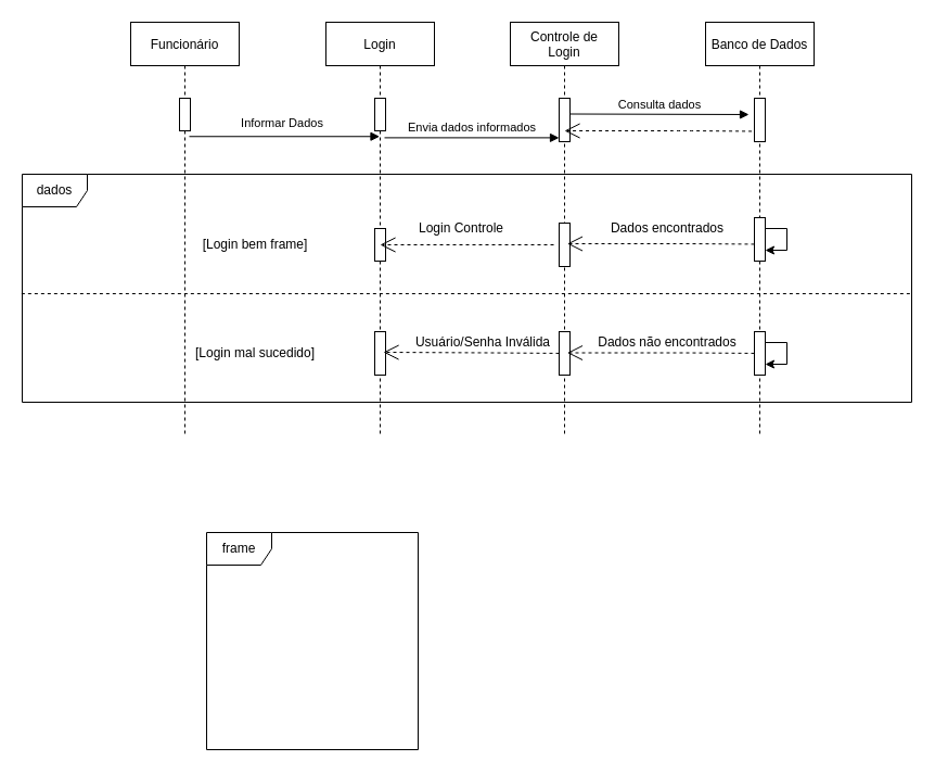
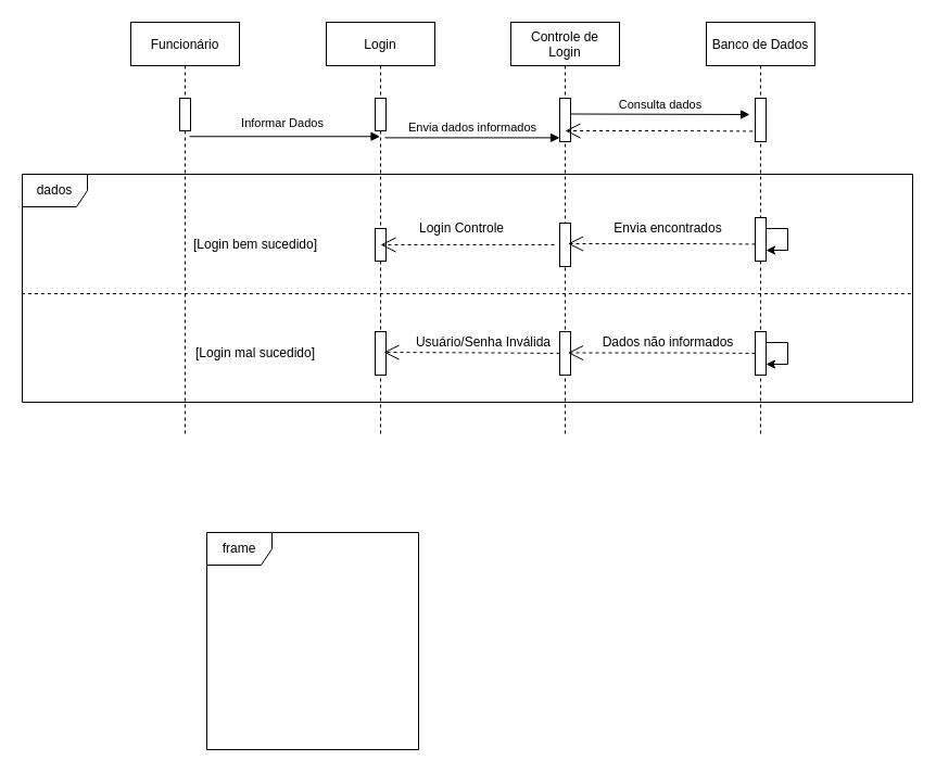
  <mxCell id="0" />
  <mxCell id="1" parent="0" />
  <mxCell id="2" value="Funcionário" style="shape=umlLifeline;perimeter=lifelinePerimeter;container=1;collapsible=0;recursiveResize=0;rounded=0;shadow=0;strokeWidth=1;" parent="1" vertex="1"><mxGeometry x="120" y="20" width="100" height="380" as="geometry" /></mxCell>
  <mxCell id="3" value="" style="points=[];perimeter=orthogonalPerimeter;rounded=0;shadow=0;strokeWidth=1;" parent="2" vertex="1"><mxGeometry x="45" y="70" width="10" height="30" as="geometry" /></mxCell>
  <mxCell id="4" value="Login" style="shape=umlLifeline;perimeter=lifelinePerimeter;container=1;collapsible=0;recursiveResize=0;rounded=0;shadow=0;strokeWidth=1;" parent="1" vertex="1"><mxGeometry x="300" y="20" width="100" height="380" as="geometry" /></mxCell>
  <mxCell id="5" value="" style="points=[];perimeter=orthogonalPerimeter;rounded=0;shadow=0;strokeWidth=1;" parent="4" vertex="1"><mxGeometry x="45" y="70" width="10" height="30" as="geometry" /></mxCell>
  <mxCell id="6" value="" style="points=[];perimeter=orthogonalPerimeter;rounded=0;shadow=0;strokeWidth=1;" vertex="1" parent="4"><mxGeometry x="45" y="190" width="10" height="30" as="geometry" /></mxCell>
  <mxCell id="7" value="Informar Dados" style="verticalAlign=bottom;endArrow=block;shadow=0;strokeWidth=1;exitX=0.54;exitY=0.277;exitDx=0;exitDy=0;exitPerimeter=0;" parent="1" source="2" target="4" edge="1"><mxGeometry x="-0.02" y="3" relative="1" as="geometry"><mxPoint x="275" y="100" as="sourcePoint" /><mxPoint as="offset" /></mxGeometry></mxCell>
  <mxCell id="8" value="Controle de &#10;Login" style="shape=umlLifeline;perimeter=lifelinePerimeter;container=1;collapsible=0;recursiveResize=0;rounded=0;shadow=0;strokeWidth=1;" parent="1" vertex="1"><mxGeometry x="470" y="20" width="100" height="380" as="geometry" /></mxCell>
  <mxCell id="9" value="" style="points=[];perimeter=orthogonalPerimeter;rounded=0;shadow=0;strokeWidth=1;" parent="8" vertex="1"><mxGeometry x="45" y="70" width="10" height="40" as="geometry" /></mxCell>
  <mxCell id="10" value="" style="points=[];perimeter=orthogonalPerimeter;rounded=0;shadow=0;strokeWidth=1;" vertex="1" parent="8"><mxGeometry x="45" y="285" width="10" height="40" as="geometry" /></mxCell>
  <mxCell id="11" value="Banco de Dados" style="shape=umlLifeline;perimeter=lifelinePerimeter;container=1;collapsible=0;recursiveResize=0;rounded=0;shadow=0;strokeWidth=1;" parent="1" vertex="1"><mxGeometry x="650" y="20" width="100" height="380" as="geometry" /></mxCell>
  <mxCell id="12" value="" style="points=[];perimeter=orthogonalPerimeter;rounded=0;shadow=0;strokeWidth=1;" parent="11" vertex="1"><mxGeometry x="45" y="70" width="10" height="40" as="geometry" /></mxCell>
  <mxCell id="13" value="Consulta dados" style="verticalAlign=bottom;endArrow=block;shadow=0;strokeWidth=1;exitX=0.54;exitY=0.28;exitDx=0;exitDy=0;exitPerimeter=0;" edge="1" parent="11"><mxGeometry relative="1" as="geometry"><mxPoint x="-125" y="84.5" as="sourcePoint" /><mxPoint x="40" y="85" as="targetPoint" /></mxGeometry></mxCell>
  <mxCell id="14" value="Envia dados informados" style="verticalAlign=bottom;endArrow=block;shadow=0;strokeWidth=1;exitX=0.54;exitY=0.28;exitDx=0;exitDy=0;exitPerimeter=0;" parent="1" source="4" target="9" edge="1"><mxGeometry relative="1" as="geometry"><mxPoint x="360" y="105" as="sourcePoint" /><mxPoint x="510" y="140" as="targetPoint" /></mxGeometry></mxCell>
  <mxCell id="15" value="frame" style="shape=umlFrame;whiteSpace=wrap;html=1;pointerEvents=0;" vertex="1" parent="1"><mxGeometry x="190" y="490" width="195" height="200" as="geometry" /></mxCell>
  <mxCell id="16" value="" style="endArrow=open;endSize=12;dashed=1;html=1;exitX=-0.243;exitY=0.809;exitDx=0;exitDy=0;exitPerimeter=0;" edge="1" parent="1"><mxGeometry width="160" relative="1" as="geometry"><mxPoint x="692.57" y="120.44" as="sourcePoint" /><mxPoint x="520" y="120" as="targetPoint" /><Array as="points"><mxPoint x="630" y="120" /></Array></mxGeometry></mxCell>
  <mxCell id="17" value="dados" style="shape=umlFrame;whiteSpace=wrap;html=1;pointerEvents=0;" vertex="1" parent="1"><mxGeometry x="20" y="160" width="820" height="210" as="geometry" /></mxCell>
  <mxCell id="18" value="" style="endArrow=none;dashed=1;html=1;rounded=0;entryX=-0.003;entryY=0.524;entryDx=0;entryDy=0;entryPerimeter=0;exitX=0.998;exitY=0.524;exitDx=0;exitDy=0;exitPerimeter=0;" edge="1" parent="1" source="17" target="17"><mxGeometry width="50" height="50" relative="1" as="geometry"><mxPoint x="750" y="270" as="sourcePoint" /><mxPoint x="450" y="160" as="targetPoint" /><Array as="points" /></mxGeometry></mxCell>
- <mxCell id="19" value="[Login bem frame]" style="text;html=1;strokeColor=none;fillColor=none;align=center;verticalAlign=middle;whiteSpace=wrap;rounded=0;" vertex="1" parent="1"><mxGeometry x="170" y="210" width="130" height="30" as="geometry" /></mxCell>
+ <mxCell id="19" value="[Login bem sucedido]" style="text;html=1;strokeColor=none;fillColor=none;align=center;verticalAlign=middle;whiteSpace=wrap;rounded=0;" vertex="1" parent="1"><mxGeometry x="170" y="210" width="130" height="30" as="geometry" /></mxCell>
  <mxCell id="20" value="[Login mal sucedido]" style="text;html=1;strokeColor=none;fillColor=none;align=center;verticalAlign=middle;whiteSpace=wrap;rounded=0;" vertex="1" parent="1"><mxGeometry x="170" y="310" width="130" height="30" as="geometry" /></mxCell>
  <mxCell id="21" value="" style="points=[];perimeter=orthogonalPerimeter;rounded=0;shadow=0;strokeWidth=1;" vertex="1" parent="1"><mxGeometry x="695" y="200" width="10" height="40" as="geometry" /></mxCell>
  <mxCell id="22" style="edgeStyle=orthogonalEdgeStyle;rounded=0;orthogonalLoop=1;jettySize=auto;html=1;" edge="1" parent="1" source="21" target="21"><mxGeometry relative="1" as="geometry" /></mxCell>
  <mxCell id="23" value="" style="points=[];perimeter=orthogonalPerimeter;rounded=0;shadow=0;strokeWidth=1;" vertex="1" parent="1"><mxGeometry x="695" y="305" width="10" height="40" as="geometry" /></mxCell>
  <mxCell id="24" style="edgeStyle=orthogonalEdgeStyle;rounded=0;orthogonalLoop=1;jettySize=auto;html=1;" edge="1" parent="1" source="23" target="23"><mxGeometry relative="1" as="geometry" /></mxCell>
  <mxCell id="25" value="" style="endArrow=open;endSize=12;dashed=1;html=1;" edge="1" parent="1"><mxGeometry width="160" relative="1" as="geometry"><mxPoint x="510" y="225" as="sourcePoint" /><mxPoint x="350" y="225" as="targetPoint" /><Array as="points" /></mxGeometry></mxCell>
  <mxCell id="26" value="Login Controle" style="text;html=1;strokeColor=none;fillColor=none;align=center;verticalAlign=middle;whiteSpace=wrap;rounded=0;" vertex="1" parent="1"><mxGeometry x="360" y="195" width="130" height="30" as="geometry" /></mxCell>
  <mxCell id="27" value="" style="points=[];perimeter=orthogonalPerimeter;rounded=0;shadow=0;strokeWidth=1;" vertex="1" parent="1"><mxGeometry x="515" y="205" width="10" height="40" as="geometry" /></mxCell>
  <mxCell id="28" value="" style="endArrow=open;endSize=12;dashed=1;html=1;exitX=-0.243;exitY=0.809;exitDx=0;exitDy=0;exitPerimeter=0;" edge="1" parent="1"><mxGeometry width="160" relative="1" as="geometry"><mxPoint x="695" y="224.44" as="sourcePoint" /><mxPoint x="522.43" y="224" as="targetPoint" /><Array as="points"><mxPoint x="632.43" y="224" /></Array></mxGeometry></mxCell>
- <mxCell id="29" value="Dados encontrados" style="text;html=1;strokeColor=none;fillColor=none;align=center;verticalAlign=middle;whiteSpace=wrap;rounded=0;" vertex="1" parent="1"><mxGeometry x="550" y="195" width="130" height="30" as="geometry" /></mxCell>
+ <mxCell id="29" value="Envia encontrados" style="text;html=1;strokeColor=none;fillColor=none;align=center;verticalAlign=middle;whiteSpace=wrap;rounded=0;" vertex="1" parent="1"><mxGeometry x="550" y="195" width="130" height="30" as="geometry" /></mxCell>
  <mxCell id="30" value="" style="endArrow=open;endSize=12;dashed=1;html=1;exitX=-0.243;exitY=0.809;exitDx=0;exitDy=0;exitPerimeter=0;" edge="1" parent="1"><mxGeometry width="160" relative="1" as="geometry"><mxPoint x="695" y="324.94" as="sourcePoint" /><mxPoint x="522.43" y="324.5" as="targetPoint" /><Array as="points"><mxPoint x="632.43" y="324.5" /></Array></mxGeometry></mxCell>
  <mxCell id="31" value="Usuário/Senha Inválida" style="text;html=1;strokeColor=none;fillColor=none;align=center;verticalAlign=middle;whiteSpace=wrap;rounded=0;" vertex="1" parent="1"><mxGeometry x="380" y="300" width="130" height="30" as="geometry" /></mxCell>
  <mxCell id="32" value="" style="points=[];perimeter=orthogonalPerimeter;rounded=0;shadow=0;strokeWidth=1;" vertex="1" parent="1"><mxGeometry x="345" y="305" width="10" height="40" as="geometry" /></mxCell>
- <mxCell id="33" value="Dados não encontrados" style="text;html=1;strokeColor=none;fillColor=none;align=center;verticalAlign=middle;whiteSpace=wrap;rounded=0;" vertex="1" parent="1"><mxGeometry x="550" y="300" width="130" height="30" as="geometry" /></mxCell>
+ <mxCell id="33" value="Dados não informados" style="text;html=1;strokeColor=none;fillColor=none;align=center;verticalAlign=middle;whiteSpace=wrap;rounded=0;" vertex="1" parent="1"><mxGeometry x="550" y="300" width="130" height="30" as="geometry" /></mxCell>
  <mxCell id="34" value="" style="endArrow=open;endSize=12;dashed=1;html=1;exitX=-0.243;exitY=0.809;exitDx=0;exitDy=0;exitPerimeter=0;entryX=0.8;entryY=0.475;entryDx=0;entryDy=0;entryPerimeter=0;" edge="1" parent="1" target="32"><mxGeometry width="160" relative="1" as="geometry"><mxPoint x="515" y="324.94" as="sourcePoint" /><mxPoint x="360" y="325" as="targetPoint" /><Array as="points"><mxPoint x="452.43" y="324.5" /></Array></mxGeometry></mxCell>
